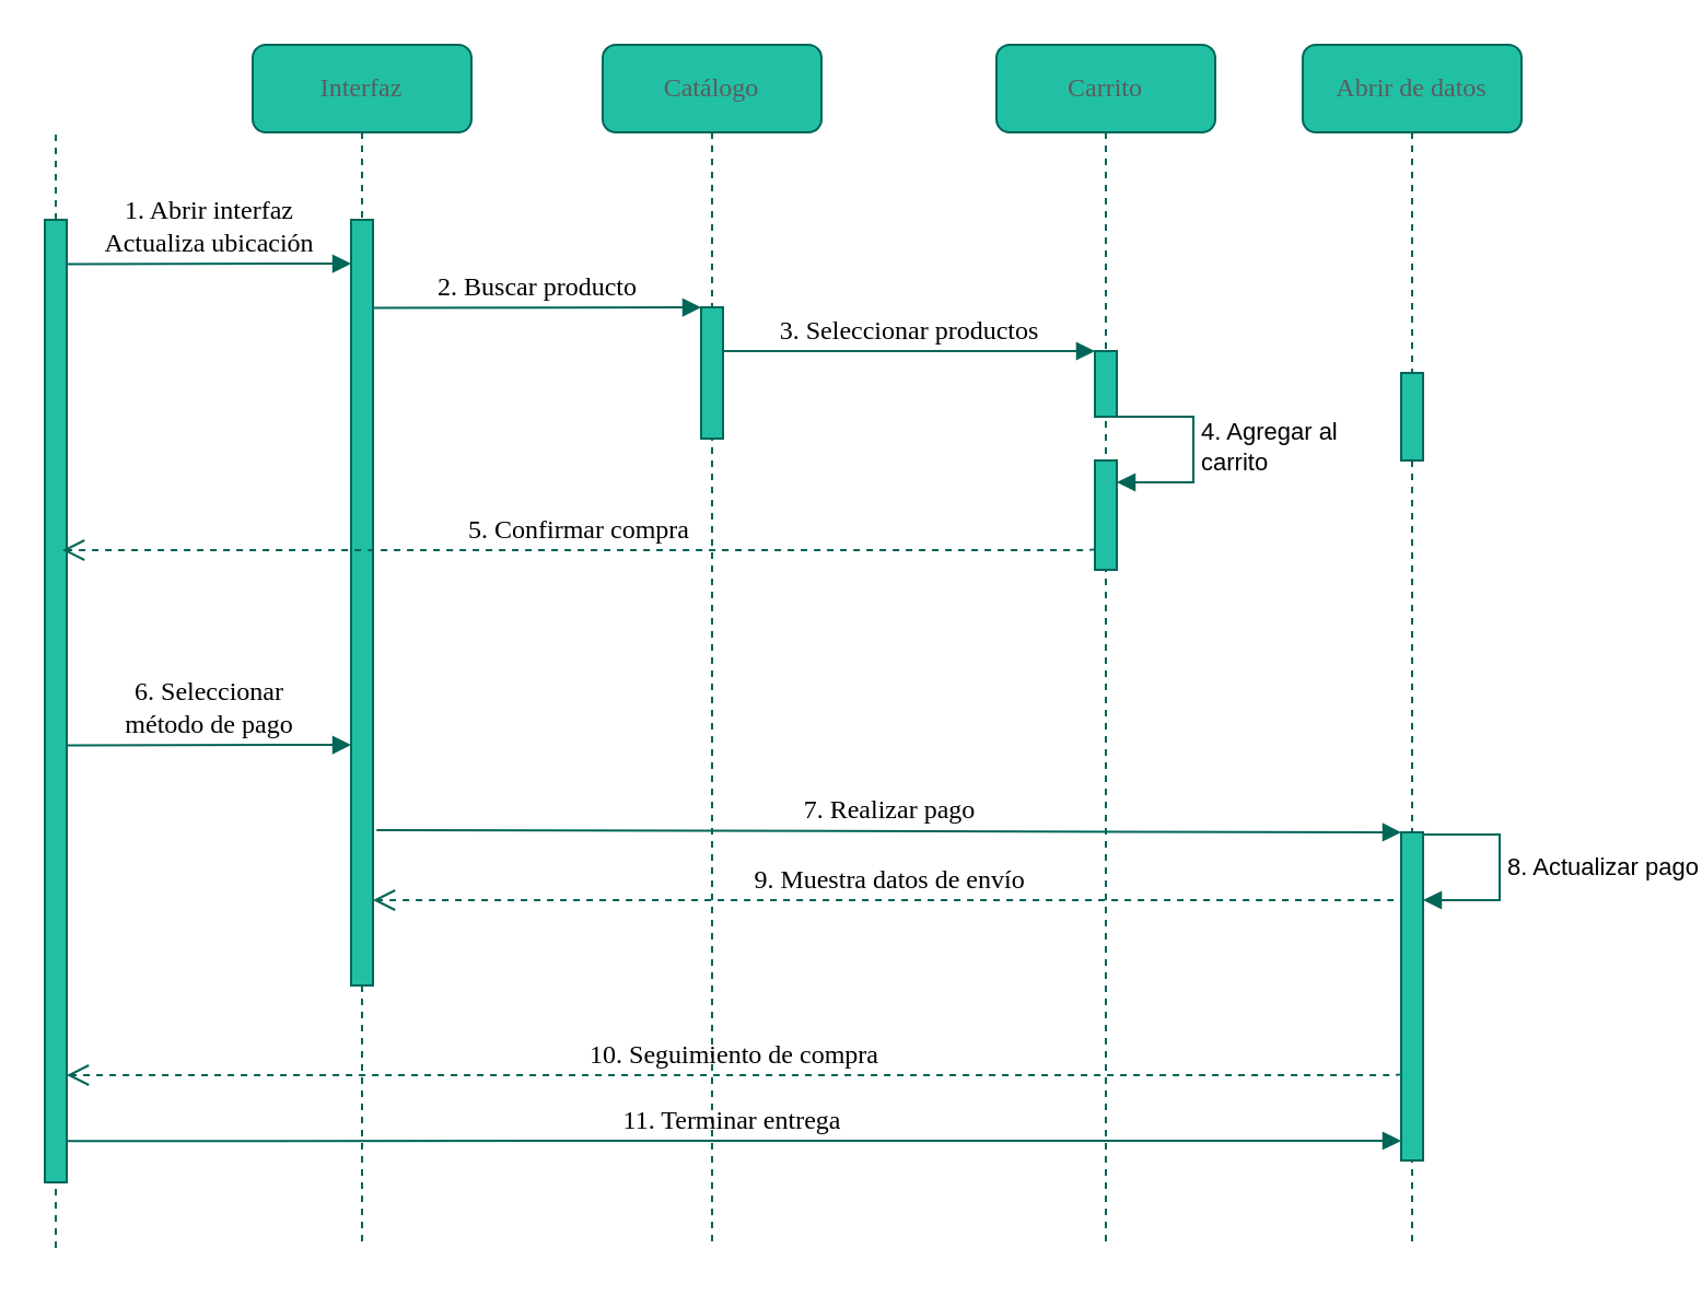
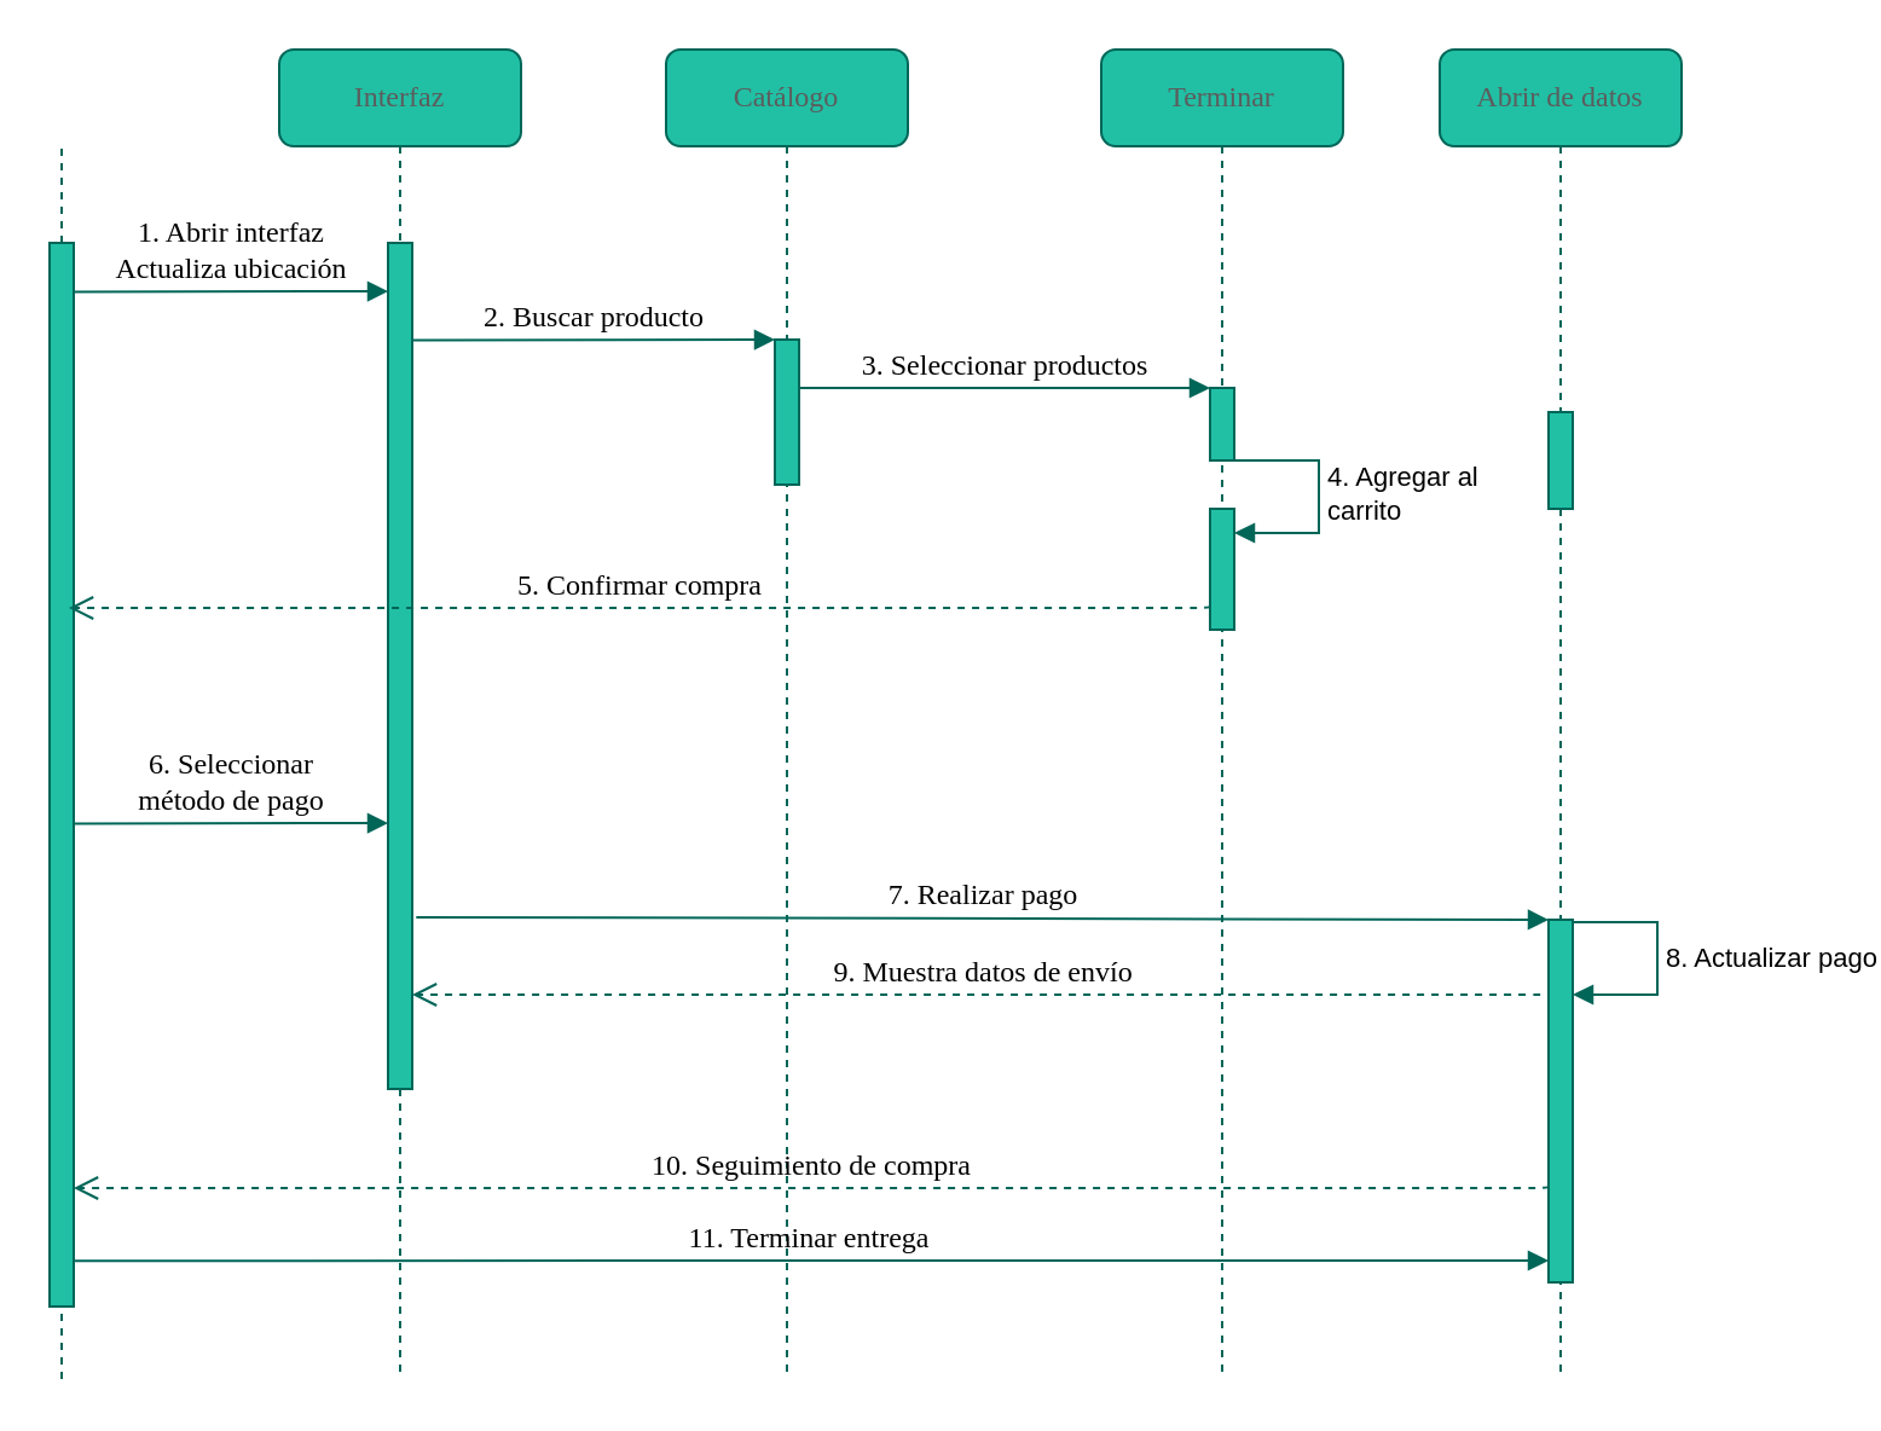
  <mxCell id="0" />
  <mxCell id="1" parent="0" />
  <mxCell id="2" value="Interfaz" style="shape=umlLifeline;perimeter=lifelinePerimeter;whiteSpace=wrap;html=1;container=1;collapsible=0;recursiveResize=0;outlineConnect=0;rounded=1;shadow=0;comic=0;labelBackgroundColor=none;strokeWidth=1;fontFamily=Verdana;fontSize=12;align=center;fillColor=#21C0A5;strokeColor=#006658;fontColor=#5C5C5C;" parent="1" vertex="1"><mxGeometry x="115" y="20" width="100" height="550" as="geometry" /></mxCell>
  <mxCell id="3" value="" style="html=1;points=[];perimeter=orthogonalPerimeter;rounded=0;shadow=0;comic=0;labelBackgroundColor=none;strokeWidth=1;fontFamily=Verdana;fontSize=12;align=center;fillColor=#21C0A5;strokeColor=#006658;fontColor=#5C5C5C;" parent="2" vertex="1"><mxGeometry x="45" y="80" width="10" height="350" as="geometry" /></mxCell>
  <mxCell id="4" value="1. Abrir interfaz&lt;div&gt;Actualiza ubicación&lt;/div&gt;" style="html=1;verticalAlign=bottom;endArrow=block;entryX=0;entryY=0;labelBackgroundColor=none;fontFamily=Verdana;fontSize=12;edgeStyle=elbowEdgeStyle;elbow=vertical;strokeColor=#006658;fontColor=default;" parent="2" edge="1"><mxGeometry relative="1" as="geometry"><mxPoint x="-85" y="100.2" as="sourcePoint" /><mxPoint x="45" y="100" as="targetPoint" /></mxGeometry></mxCell>
  <mxCell id="5" value="6. Seleccionar&lt;br&gt;método de pago" style="html=1;verticalAlign=bottom;endArrow=block;entryX=0;entryY=0;labelBackgroundColor=none;fontFamily=Verdana;fontSize=12;edgeStyle=elbowEdgeStyle;elbow=vertical;strokeColor=#006658;fontColor=default;" edge="1" parent="2"><mxGeometry relative="1" as="geometry"><mxPoint x="-85" y="320.2" as="sourcePoint" /><mxPoint x="45" y="320" as="targetPoint" /></mxGeometry></mxCell>
  <mxCell id="6" value="Catálogo" style="shape=umlLifeline;perimeter=lifelinePerimeter;whiteSpace=wrap;html=1;container=1;collapsible=0;recursiveResize=0;outlineConnect=0;rounded=1;shadow=0;comic=0;labelBackgroundColor=none;strokeWidth=1;fontFamily=Verdana;fontSize=12;align=center;fillColor=#21C0A5;strokeColor=#006658;fontColor=#5C5C5C;" parent="1" vertex="1"><mxGeometry x="275" y="20" width="100" height="550" as="geometry" /></mxCell>
  <mxCell id="7" value="" style="html=1;points=[];perimeter=orthogonalPerimeter;rounded=0;shadow=0;comic=0;labelBackgroundColor=none;strokeWidth=1;fontFamily=Verdana;fontSize=12;align=center;fillColor=#21C0A5;strokeColor=#006658;fontColor=#5C5C5C;" parent="6" vertex="1"><mxGeometry x="45" y="120" width="10" height="60" as="geometry" /></mxCell>
  <mxCell id="8" value="2. Buscar producto" style="html=1;verticalAlign=bottom;endArrow=block;entryX=0;entryY=0;labelBackgroundColor=none;fontFamily=Verdana;fontSize=12;edgeStyle=elbowEdgeStyle;elbow=vertical;strokeColor=#006658;fontColor=default;" parent="6" edge="1"><mxGeometry relative="1" as="geometry"><mxPoint x="-105" y="120.2" as="sourcePoint" /><mxPoint x="45" y="120.0" as="targetPoint" /></mxGeometry></mxCell>
- <mxCell id="9" value="Carrito" style="shape=umlLifeline;perimeter=lifelinePerimeter;whiteSpace=wrap;html=1;container=1;collapsible=0;recursiveResize=0;outlineConnect=0;rounded=1;shadow=0;comic=0;labelBackgroundColor=none;strokeWidth=1;fontFamily=Verdana;fontSize=12;align=center;fillColor=#21C0A5;strokeColor=#006658;fontColor=#5C5C5C;" parent="1" vertex="1"><mxGeometry x="455" y="20" width="100" height="550" as="geometry" /></mxCell>
+ <mxCell id="9" value="Terminar" style="shape=umlLifeline;perimeter=lifelinePerimeter;whiteSpace=wrap;html=1;container=1;collapsible=0;recursiveResize=0;outlineConnect=0;rounded=1;shadow=0;comic=0;labelBackgroundColor=none;strokeWidth=1;fontFamily=Verdana;fontSize=12;align=center;fillColor=#21C0A5;strokeColor=#006658;fontColor=#5C5C5C;" parent="1" vertex="1"><mxGeometry x="455" y="20" width="100" height="550" as="geometry" /></mxCell>
  <mxCell id="10" value="" style="html=1;points=[];perimeter=orthogonalPerimeter;rounded=0;shadow=0;comic=0;labelBackgroundColor=none;strokeWidth=1;fontFamily=Verdana;fontSize=12;align=center;fillColor=#21C0A5;strokeColor=#006658;fontColor=#5C5C5C;" parent="9" vertex="1"><mxGeometry x="45" y="190" width="10" height="50" as="geometry" /></mxCell>
  <mxCell id="11" value="4. Agregar al&lt;br&gt;carrito" style="html=1;align=left;spacingLeft=2;endArrow=block;rounded=0;edgeStyle=orthogonalEdgeStyle;curved=0;rounded=0;exitX=0.972;exitY=0.955;exitDx=0;exitDy=0;exitPerimeter=0;labelBackgroundColor=none;strokeColor=#006658;fontColor=default;" edge="1" parent="9" source="17"><mxGeometry x="0.009" relative="1" as="geometry"><mxPoint x="60" y="170" as="sourcePoint" /><Array as="points"><mxPoint x="55" y="170" /><mxPoint x="90" y="170" /><mxPoint x="90" y="200" /></Array><mxPoint x="55" y="200" as="targetPoint" /><mxPoint as="offset" /></mxGeometry></mxCell>
  <mxCell id="12" value="9. Muestra datos de envío" style="html=1;verticalAlign=bottom;endArrow=open;dashed=1;endSize=8;labelBackgroundColor=none;fontFamily=Verdana;fontSize=12;edgeStyle=elbowEdgeStyle;elbow=vertical;entryX=0.8;entryY=0.01;entryDx=0;entryDy=0;entryPerimeter=0;strokeColor=#006658;fontColor=default;" edge="1" parent="9"><mxGeometry x="0.001" relative="1" as="geometry"><mxPoint x="-285" y="391" as="targetPoint" /><Array as="points" /><mxPoint x="187" y="390" as="sourcePoint" /><mxPoint as="offset" /></mxGeometry></mxCell>
  <mxCell id="13" value="Abrir de datos" style="shape=umlLifeline;perimeter=lifelinePerimeter;whiteSpace=wrap;html=1;container=1;collapsible=0;recursiveResize=0;outlineConnect=0;rounded=1;shadow=0;comic=0;labelBackgroundColor=none;strokeWidth=1;fontFamily=Verdana;fontSize=12;align=center;fillColor=#21C0A5;strokeColor=#006658;fontColor=#5C5C5C;" parent="1" vertex="1"><mxGeometry x="595" y="20" width="100" height="550" as="geometry" /></mxCell>
  <mxCell id="14" value="" style="html=1;points=[];perimeter=orthogonalPerimeter;rounded=0;shadow=0;comic=0;labelBackgroundColor=none;strokeWidth=1;fontFamily=Verdana;fontSize=12;align=center;fillColor=#21C0A5;strokeColor=#006658;fontColor=#5C5C5C;" parent="13" vertex="1"><mxGeometry x="45" y="360" width="10" height="150" as="geometry" /></mxCell>
  <mxCell id="15" value="8. Actualizar pago" style="html=1;align=left;spacingLeft=2;endArrow=block;rounded=0;edgeStyle=orthogonalEdgeStyle;curved=0;rounded=0;exitX=0.972;exitY=0.955;exitDx=0;exitDy=0;exitPerimeter=0;labelBackgroundColor=none;strokeColor=#006658;fontColor=default;" edge="1" parent="13"><mxGeometry x="0.009" relative="1" as="geometry"><mxPoint x="55" y="360" as="sourcePoint" /><Array as="points"><mxPoint x="55" y="361" /><mxPoint x="90" y="361" /><mxPoint x="90" y="391" /></Array><mxPoint x="55" y="391" as="targetPoint" /><mxPoint as="offset" /></mxGeometry></mxCell>
  <mxCell id="16" value="11. Terminar entrega" style="html=1;verticalAlign=bottom;endArrow=block;entryX=0;entryY=0;labelBackgroundColor=none;fontFamily=Verdana;fontSize=12;exitX=0.936;exitY=0.957;exitDx=0;exitDy=0;exitPerimeter=0;strokeColor=#006658;fontColor=default;" edge="1" parent="13" source="23"><mxGeometry relative="1" as="geometry"><mxPoint x="-555" y="500" as="sourcePoint" /><mxPoint x="45" y="501" as="targetPoint" /></mxGeometry></mxCell>
  <mxCell id="17" value="" style="html=1;points=[];perimeter=orthogonalPerimeter;rounded=0;shadow=0;comic=0;labelBackgroundColor=none;strokeWidth=1;fontFamily=Verdana;fontSize=12;align=center;fillColor=#21C0A5;strokeColor=#006658;fontColor=#5C5C5C;" parent="1" vertex="1"><mxGeometry x="500" y="160" width="10" height="30" as="geometry" /></mxCell>
  <mxCell id="18" value="3. Seleccionar productos" style="html=1;verticalAlign=bottom;endArrow=block;labelBackgroundColor=none;fontFamily=Verdana;fontSize=12;edgeStyle=elbowEdgeStyle;elbow=vertical;strokeColor=#006658;fontColor=default;" parent="1" source="7" target="17" edge="1"><mxGeometry relative="1" as="geometry"><mxPoint x="385" y="160" as="sourcePoint" /><Array as="points"><mxPoint x="335" y="160" /></Array></mxGeometry></mxCell>
  <mxCell id="19" value="" style="html=1;points=[];perimeter=orthogonalPerimeter;rounded=0;shadow=0;comic=0;labelBackgroundColor=none;strokeWidth=1;fontFamily=Verdana;fontSize=12;align=center;fillColor=#21C0A5;strokeColor=#006658;fontColor=#5C5C5C;" parent="1" vertex="1"><mxGeometry x="640" y="170" width="10" height="40" as="geometry" /></mxCell>
  <mxCell id="20" value="" style="endArrow=none;dashed=1;html=1;rounded=0;labelBackgroundColor=none;strokeColor=#006658;fontColor=default;" edge="1" parent="1"><mxGeometry width="50" height="50" relative="1" as="geometry"><mxPoint x="25" y="570" as="sourcePoint" /><mxPoint x="25" y="350" as="targetPoint" /></mxGeometry></mxCell>
  <mxCell id="21" value="7. Realizar pago" style="html=1;verticalAlign=bottom;endArrow=block;entryX=0;entryY=0;labelBackgroundColor=none;fontFamily=Verdana;fontSize=12;exitX=1.167;exitY=0.797;exitDx=0;exitDy=0;exitPerimeter=0;strokeColor=#006658;fontColor=default;" parent="1" source="3" target="14" edge="1"><mxGeometry relative="1" as="geometry"><mxPoint x="175" y="380" as="sourcePoint" /></mxGeometry></mxCell>
  <mxCell id="22" value="" style="endArrow=none;dashed=1;html=1;rounded=0;labelBackgroundColor=none;strokeColor=#006658;fontColor=default;" parent="1" edge="1"><mxGeometry width="50" height="50" relative="1" as="geometry"><mxPoint x="25" y="250" as="sourcePoint" /><mxPoint x="25" y="60" as="targetPoint" /></mxGeometry></mxCell>
  <mxCell id="23" value="" style="html=1;points=[];perimeter=orthogonalPerimeter;rounded=0;shadow=0;comic=0;labelBackgroundColor=none;strokeWidth=1;fontFamily=Verdana;fontSize=12;align=center;fillColor=#21C0A5;strokeColor=#006658;fontColor=#5C5C5C;" parent="1" vertex="1"><mxGeometry x="20" y="100" width="10" height="440" as="geometry" /></mxCell>
  <mxCell id="24" value="5. Confirmar compra" style="html=1;verticalAlign=bottom;endArrow=open;dashed=1;endSize=8;labelBackgroundColor=none;fontFamily=Verdana;fontSize=12;edgeStyle=elbowEdgeStyle;elbow=vertical;entryX=0.8;entryY=0.01;entryDx=0;entryDy=0;entryPerimeter=0;strokeColor=#006658;fontColor=default;" parent="1" edge="1"><mxGeometry x="0.001" relative="1" as="geometry"><mxPoint x="28" y="251" as="targetPoint" /><Array as="points" /><mxPoint x="500" y="250" as="sourcePoint" /><mxPoint as="offset" /></mxGeometry></mxCell>
  <mxCell id="25" value="10. Seguimiento de compra" style="html=1;verticalAlign=bottom;endArrow=open;dashed=1;endSize=8;labelBackgroundColor=none;fontFamily=Verdana;fontSize=12;edgeStyle=elbowEdgeStyle;elbow=vertical;strokeColor=#006658;fontColor=default;" edge="1" parent="1"><mxGeometry x="0.001" relative="1" as="geometry"><mxPoint x="30" y="491" as="targetPoint" /><Array as="points" /><mxPoint x="640" y="490" as="sourcePoint" /><mxPoint as="offset" /></mxGeometry></mxCell>
